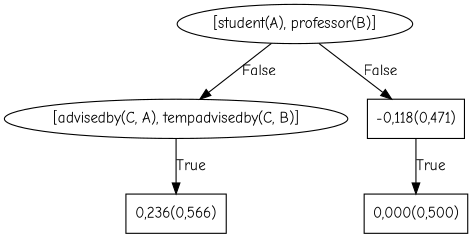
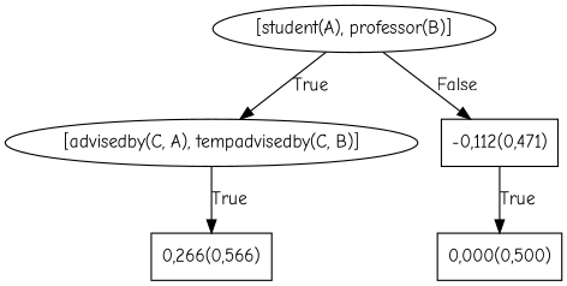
  digraph {
    fontname="Comic Neue"
    node [fontname="Comic Neue" shape=box]
    edge [fontname="Comic Neue"]
    n1 [label="[student(A), professor(B)]" shape=""]
    n2 [label="[advisedby(C, A), tempadvisedby(C, B)]" shape=""]
-   n3 [label="-0,118(0,471)"]
-   n4 [label="0,236(0,566)"]
+   n3 [label="-0,112(0,471)"]
+   n4 [label="0,266(0,566)"]
    n5 [label="0,000(0,500)"]
-   n1 -> n2 [label=False]
+   n1 -> n2 [label=True]
    n1 -> n3 [label=False]
    n2 -> n4 [label=True]
    n3 -> n5 [label=True]
  }
